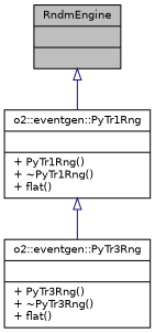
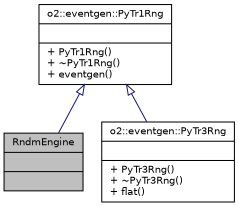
  digraph {
    node [color=black fontname=Helvetica fontsize=10 shape=record]
    edge [arrowtail=onormal color=midnightblue dir=back fontname=Helvetica fontsize=10 labelfontname=Helvetica labelfontsize=10 style=solid]
    n1 [fillcolor=grey75 fontcolor=black height=0.2 label="{RndmEngine\n||}" style=filled width=0.4]
-   n2 [height=0.2 label="{o2::eventgen::PyTr1Rng\n||+ PyTr1Rng()\l+ ~PyTr1Rng()\l+ flat()\l}" width=0.4]
+   n2 [height=0.2 label="{o2::eventgen::PyTr1Rng\n||+ PyTr1Rng()\l+ ~PyTr1Rng()\l+ eventgen()\l}" width=0.4]
    n3 [height=0.2 label="{o2::eventgen::PyTr3Rng\n||+ PyTr3Rng()\l+ ~PyTr3Rng()\l+ flat()\l}" width=0.4]
-   n1 -> n2
+   n2 -> n1
    n2 -> n3
  }
